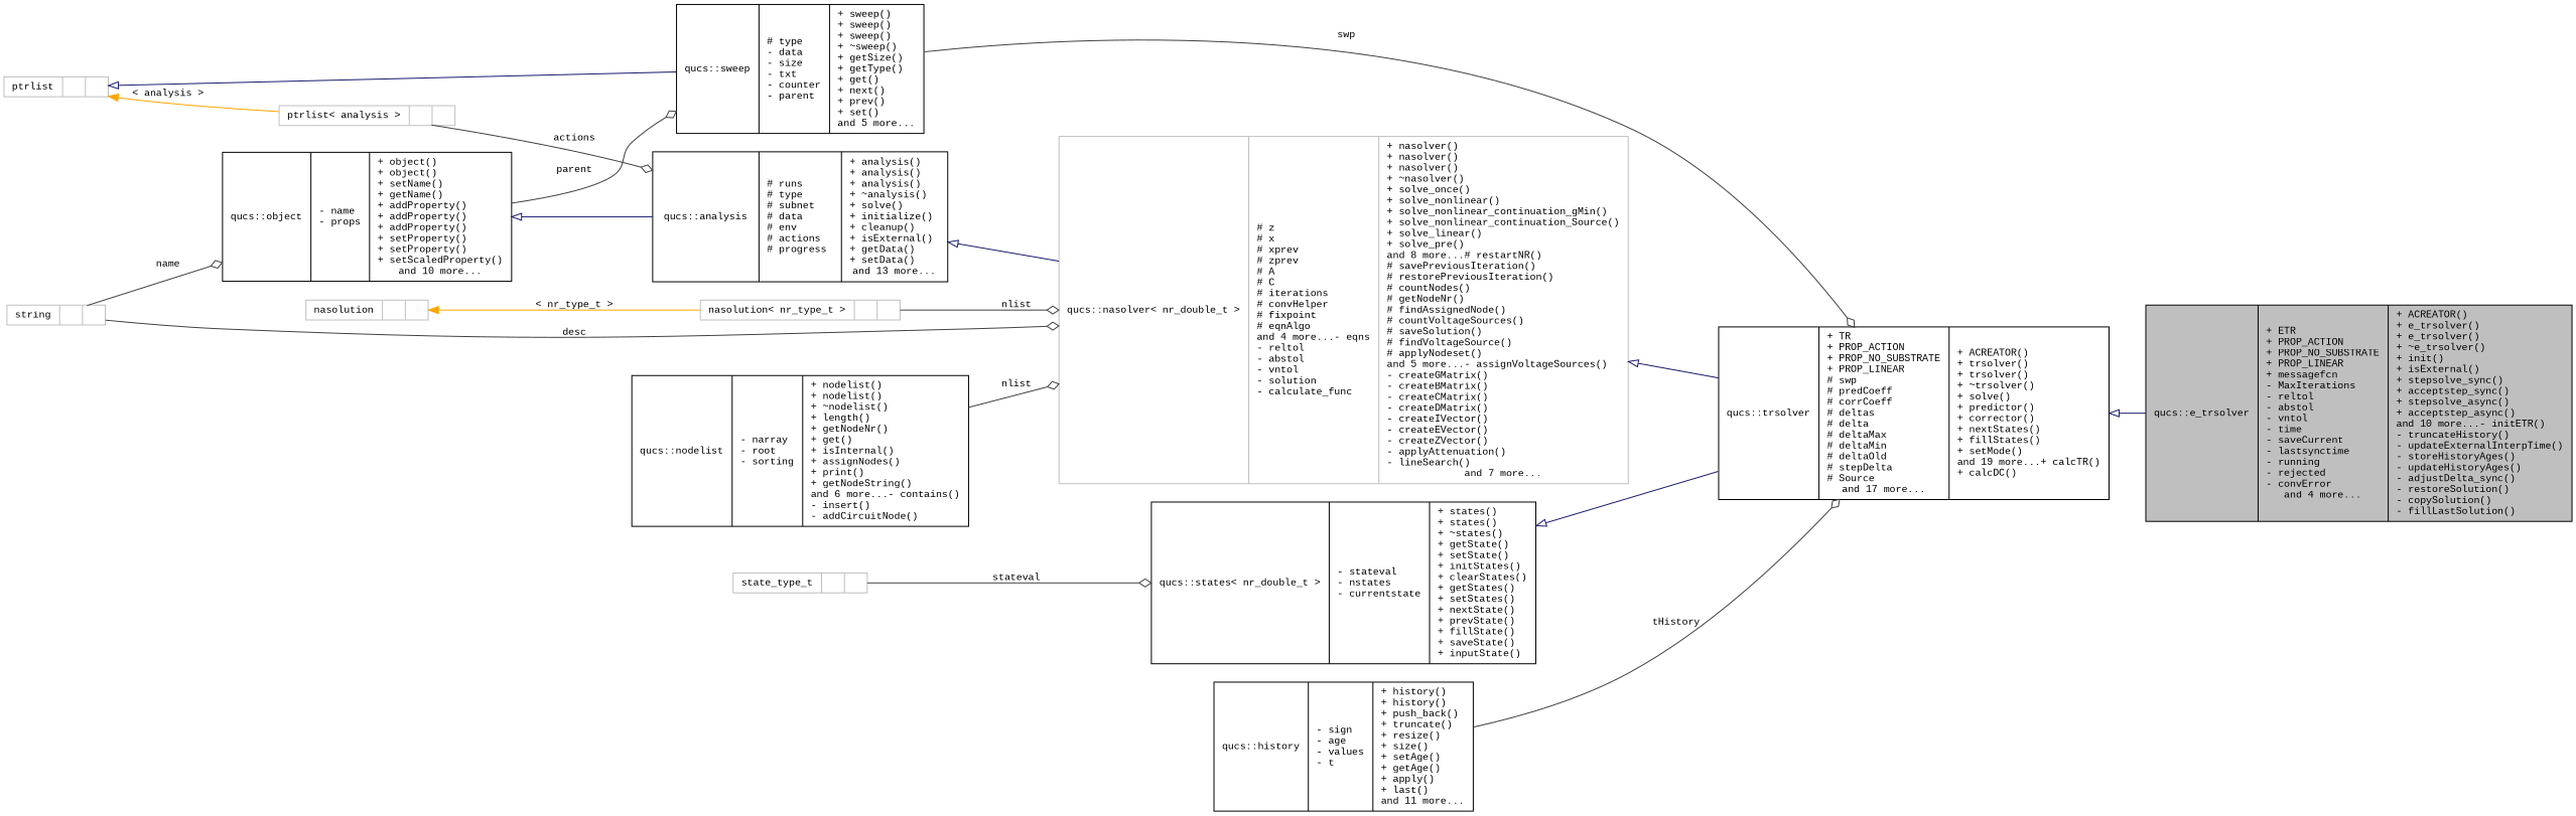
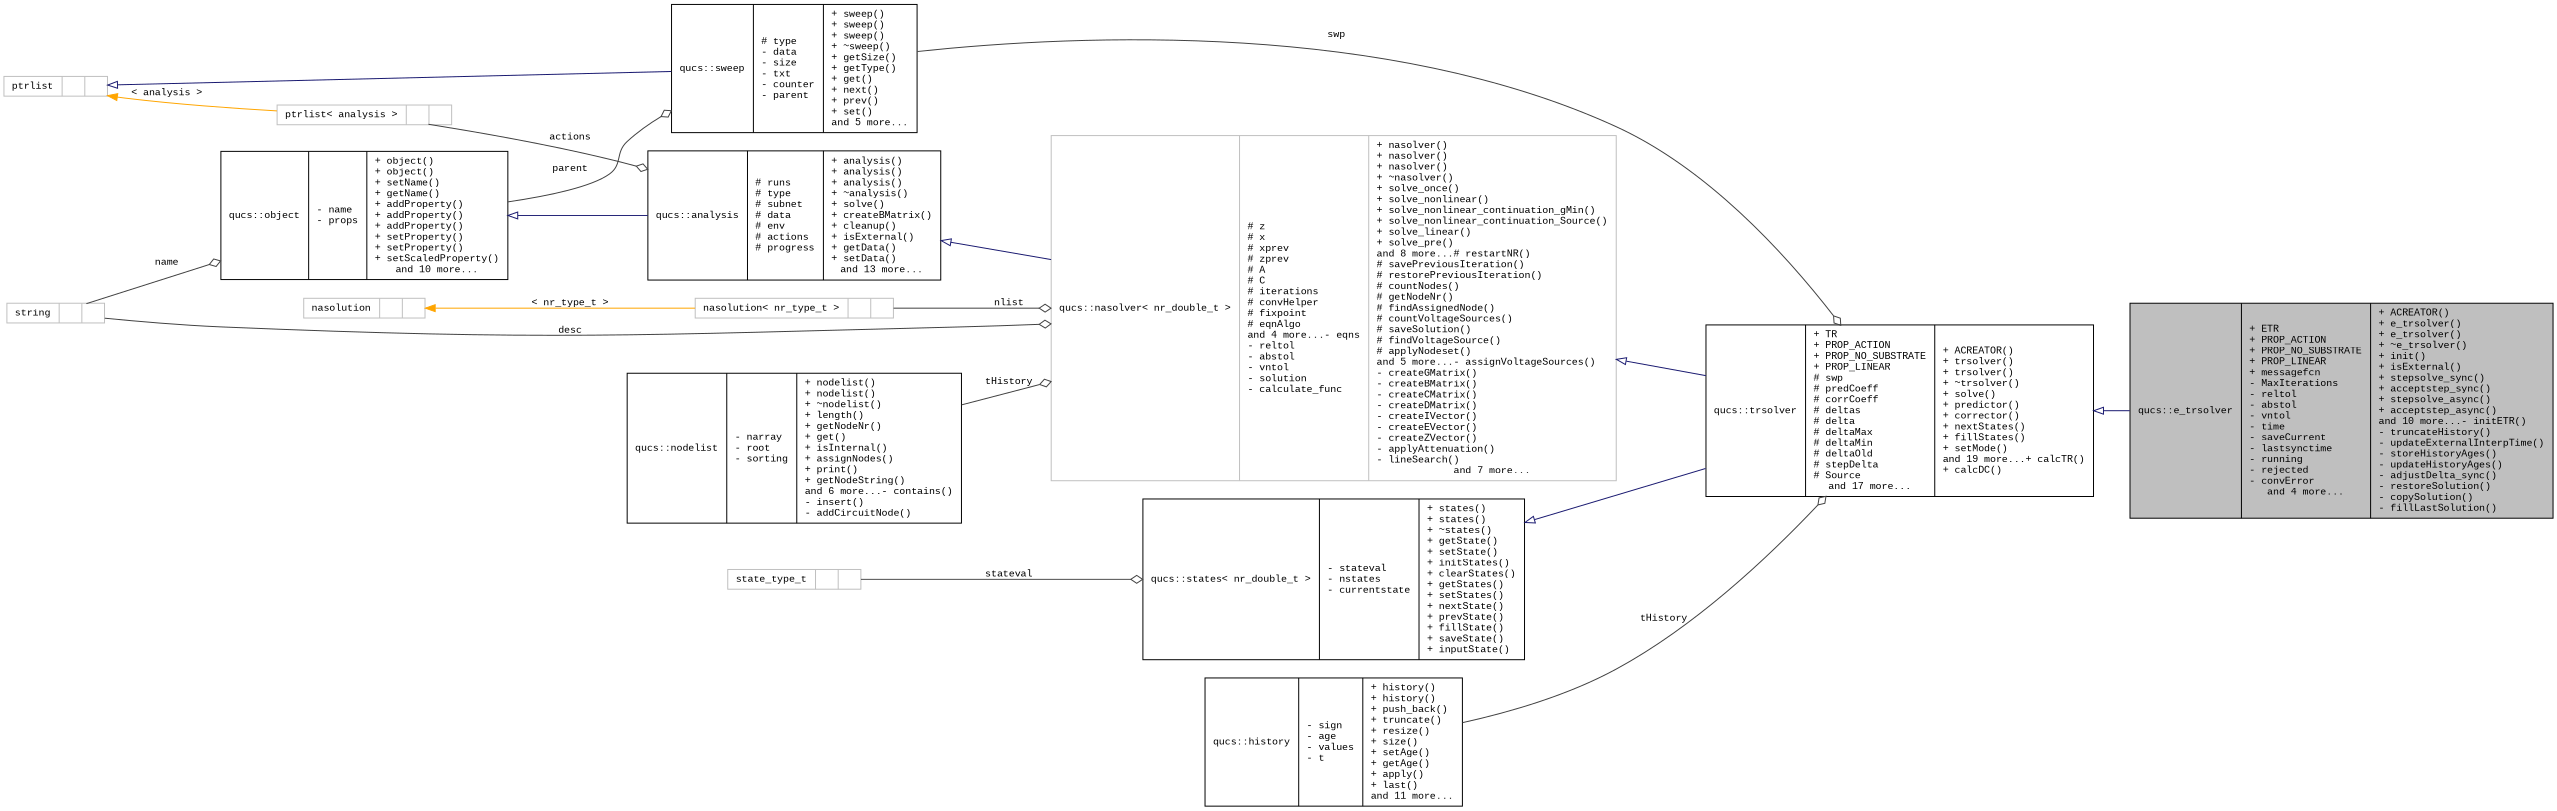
  digraph {
    fontname="Liberation Mono"
    rankdir=LR
    node [color=black fillcolor=white fontname="Liberation Mono" fontsize=10 shape=record style=filled]
    edge [color=grey25 fontname="Liberation Mono" fontsize=10 labelfontname=Helvetica labelfontsize=10 style=solid arrowhead=odiamond]
    n1 [fillcolor=grey75 fontcolor=black height=0.2 label="{qucs::e_trsolver\n|+ ETR\l+ PROP_ACTION\l+ PROP_NO_SUBSTRATE\l+ PROP_LINEAR\l+ messagefcn\l- MaxIterations\l- reltol\l- abstol\l- vntol\l- time\l- saveCurrent\l- lastsynctime\l- running\l- rejected\l- convError\land 4 more...|+ ACREATOR()\l+ e_trsolver()\l+ e_trsolver()\l+ ~e_trsolver()\l+ init()\l+ isExternal()\l+ stepsolve_sync()\l+ acceptstep_sync()\l+ stepsolve_async()\l+ acceptstep_async()\land 10 more...- initETR()\l- truncateHistory()\l- updateExternalInterpTime()\l- storeHistoryAges()\l- updateHistoryAges()\l- adjustDelta_sync()\l- restoreSolution()\l- copySolution()\l- fillLastSolution()\l}" width=0.4]
    n2 [height=0.2 label="{qucs::trsolver\n|+ TR\l+ PROP_ACTION\l+ PROP_NO_SUBSTRATE\l+ PROP_LINEAR\l# swp\l# predCoeff\l# corrCoeff\l# deltas\l# delta\l# deltaMax\l# deltaMin\l# deltaOld\l# stepDelta\l# Source\land 17 more...|+ ACREATOR()\l+ trsolver()\l+ trsolver()\l+ ~trsolver()\l+ solve()\l+ predictor()\l+ corrector()\l+ nextStates()\l+ fillStates()\l+ setMode()\land 19 more...+ calcTR()\l+ calcDC()\l}" width=0.4]
    n3 [color=grey75 height=0.2 label="{qucs::nasolver\< nr_double_t \>\n|# z\l# x\l# xprev\l# zprev\l# A\l# C\l# iterations\l# convHelper\l# fixpoint\l# eqnAlgo\land 4 more...- eqns\l- reltol\l- abstol\l- vntol\l- solution\l- calculate_func\l|+ nasolver()\l+ nasolver()\l+ nasolver()\l+ ~nasolver()\l+ solve_once()\l+ solve_nonlinear()\l+ solve_nonlinear_continuation_gMin()\l+ solve_nonlinear_continuation_Source()\l+ solve_linear()\l+ solve_pre()\land 8 more...# restartNR()\l# savePreviousIteration()\l# restorePreviousIteration()\l# countNodes()\l# getNodeNr()\l# findAssignedNode()\l# countVoltageSources()\l# saveSolution()\l# findVoltageSource()\l# applyNodeset()\land 5 more...- assignVoltageSources()\l- createGMatrix()\l- createBMatrix()\l- createCMatrix()\l- createDMatrix()\l- createIVector()\l- createEVector()\l- createZVector()\l- applyAttenuation()\l- lineSearch()\land 7 more...}" width=0.4]
-   n4 [height=0.2 label="{qucs::analysis\n|# runs\l# type\l# subnet\l# data\l# env\l# actions\l# progress\l|+ analysis()\l+ analysis()\l+ analysis()\l+ ~analysis()\l+ solve()\l+ initialize()\l+ cleanup()\l+ isExternal()\l+ getData()\l+ setData()\land 13 more...}" width=0.4]
+   n4 [height=0.2 label="{qucs::analysis\n|# runs\l# type\l# subnet\l# data\l# env\l# actions\l# progress\l|+ analysis()\l+ analysis()\l+ analysis()\l+ ~analysis()\l+ solve()\l+ createBMatrix()\l+ cleanup()\l+ isExternal()\l+ getData()\l+ setData()\land 13 more...}" width=0.4]
    n5 [height=0.2 label="{qucs::object\n|- name\l- props\l|+ object()\l+ object()\l+ setName()\l+ getName()\l+ addProperty()\l+ addProperty()\l+ addProperty()\l+ setProperty()\l+ setProperty()\l+ setScaledProperty()\land 10 more...}" width=0.4]
    n6 [height=0.2 label="{qucs::sweep\n|# type\l- data\l- size\l- txt\l- counter\l- parent\l|+ sweep()\l+ sweep()\l+ sweep()\l+ ~sweep()\l+ getSize()\l+ getType()\l+ get()\l+ next()\l+ prev()\l+ set()\land 5 more...}" width=0.4]
    n7 [color=grey75 height=0.2 label="{string\n||}" width=0.4]
    n8 [color=grey75 height=0.2 label="{ptrlist\< analysis \>\n||}" width=0.4]
    n9 [color=grey75 height=0.2 label="{ptrlist\n||}" width=0.4]
    n10 [height=0.2 label="{qucs::nodelist\n|- narray\l- root\l- sorting\l|+ nodelist()\l+ nodelist()\l+ ~nodelist()\l+ length()\l+ getNodeNr()\l+ get()\l+ isInternal()\l+ assignNodes()\l+ print()\l+ getNodeString()\land 6 more...- contains()\l- insert()\l- addCircuitNode()\l}" width=0.4]
    n11 [color=grey75 height=0.2 label="{nasolution\< nr_type_t \>\n||}" width=0.4]
    n12 [color=grey75 height=0.2 label="{nasolution\n||}" width=0.4]
    n13 [height=0.2 label="{qucs::states\< nr_double_t \>\n|- stateval\l- nstates\l- currentstate\l|+ states()\l+ states()\l+ ~states()\l+ getState()\l+ setState()\l+ initStates()\l+ clearStates()\l+ getStates()\l+ setStates()\l+ nextState()\l+ prevState()\l+ fillState()\l+ saveState()\l+ inputState()\l}" width=0.4]
    n14 [color=grey75 height=0.2 label="{state_type_t\n||}" width=0.4]
    n15 [height=0.2 label="{qucs::history\n|- sign\l- age\l- values\l- t\l|+ history()\l+ history()\l+ push_back()\l+ truncate()\l+ resize()\l+ size()\l+ setAge()\l+ getAge()\l+ apply()\l+ last()\land 11 more...}" width=0.4]
    n2 -> n1 [arrowtail=onormal color=midnightblue dir=back arrowhead=""]
    n3 -> n2 [arrowtail=onormal color=midnightblue dir=back arrowhead=""]
    n4 -> n3 [arrowtail=onormal color=midnightblue dir=back arrowhead=""]
    n5 -> n4 [arrowtail=onormal color=midnightblue dir=back arrowhead=""]
    n5 -> n6 [label=" parent"]
    n6 -> n2 [label=" swp"]
    n7 -> n3 [label=" desc"]
    n7 -> n5 [label=" name"]
    n8 -> n4 [label=" actions"]
    n9 -> n6 [arrowtail=onormal color=midnightblue dir=back arrowhead=""]
    n9 -> n8 [color=orange dir=back label=" \< analysis \>" arrowhead=""]
-   n10 -> n3 [label=" nlist"]
+   n10 -> n3 [label=" tHistory"]
    n11 -> n3 [label=" nlist"]
    n12 -> n11 [color=orange dir=back label=" \< nr_type_t \>" arrowhead=""]
    n13 -> n2 [arrowtail=onormal color=midnightblue dir=back arrowhead=""]
    n14 -> n13 [label=" stateval"]
    n15 -> n2 [label=" tHistory"]
  }
